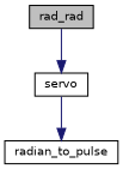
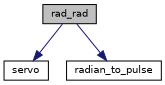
  digraph {
    rankdir=TB
    node [color=black fillcolor=white fontname=Helvetica fontsize=10 shape=record style=filled]
    edge [color=midnightblue fontname=Helvetica fontsize=10 labelfontname=Helvetica labelfontsize=10 style=solid]
    n1 [fillcolor=grey75 fontcolor=black height=0.2 label=rad_rad width=0.4]
    n2 [height=0.2 label=servo width=0.4]
    n3 [height=0.2 label=radian_to_pulse width=0.4]
    n1 -> n2
-   n2 -> n3
+   n1 -> n3
  }
